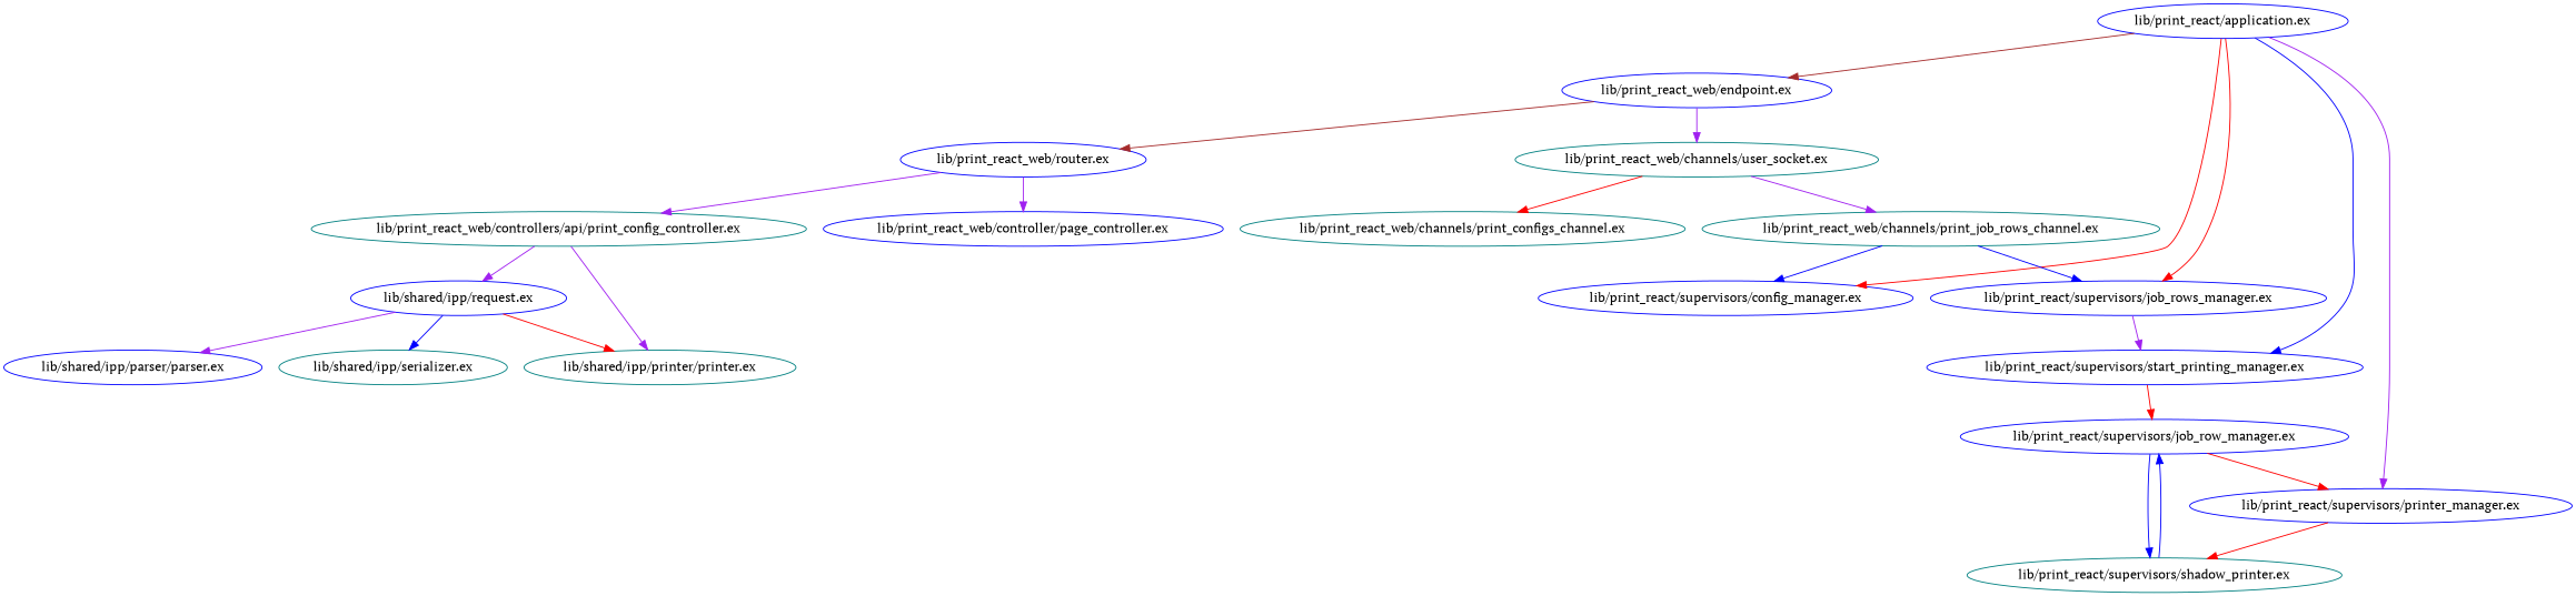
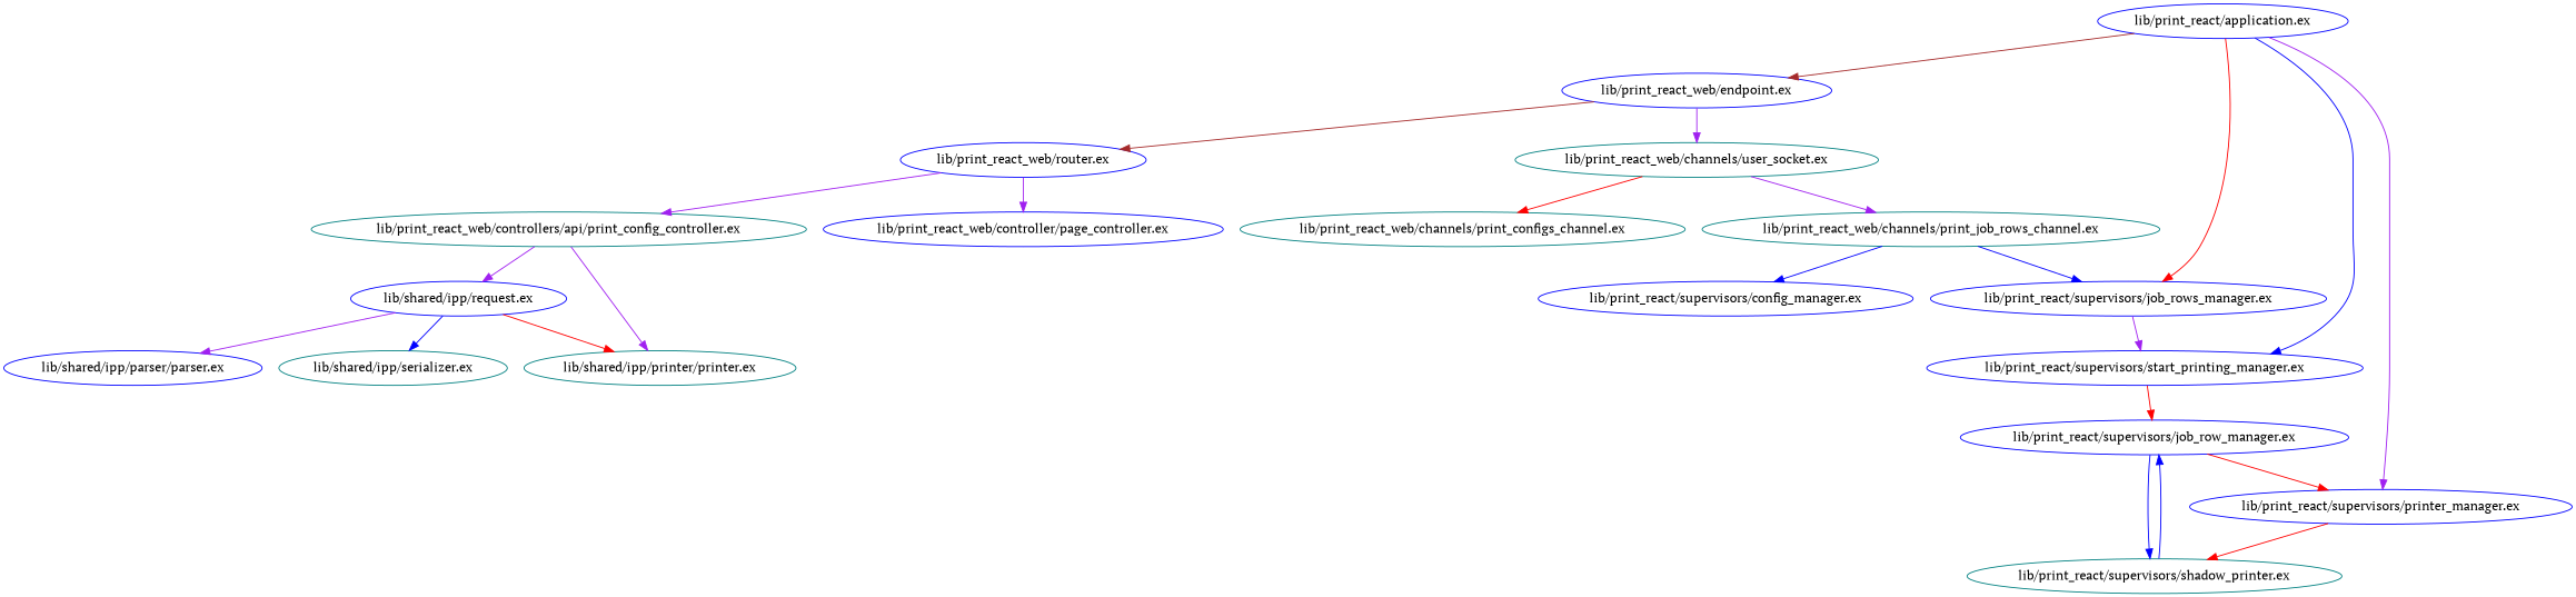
  digraph {
    fontname="PT Serif"
    node [color=blue fontname="PT Serif"]
    edge [color=purple fontname="PT Serif"]
    "lib/print_react/application.ex"
    "lib/print_react/supervisors/config_manager.ex"
    "lib/print_react/supervisors/job_rows_manager.ex"
    "lib/print_react/supervisors/start_printing_manager.ex"
    "lib/print_react/supervisors/printer_manager.ex"
    "lib/print_react_web/endpoint.ex"
    "lib/print_react/supervisors/job_row_manager.ex"
    "lib/print_react/supervisors/shadow_printer.ex" [color=teal]
    "lib/print_react_web/channels/user_socket.ex" [color=teal]
    "lib/print_react_web/router.ex"
    "lib/print_react_web/channels/print_configs_channel.ex" [color=teal]
    "lib/print_react_web/channels/print_job_rows_channel.ex" [color=teal]
    "lib/print_react_web/controllers/api/print_config_controller.ex" [color=teal]
    n14 [label="lib/print_react_web/controller/page_controller.ex"]
    "lib/shared/ipp/printer/printer.ex" [color=teal]
    "lib/shared/ipp/request.ex"
    "lib/shared/ipp/parser/parser.ex"
    "lib/shared/ipp/serializer.ex" [color=teal]
-   "lib/print_react/application.ex" -> "lib/print_react/supervisors/config_manager.ex" [color=red]
    "lib/print_react/application.ex" -> "lib/print_react/supervisors/job_rows_manager.ex" [color=red]
    "lib/print_react/application.ex" -> "lib/print_react/supervisors/start_printing_manager.ex" [color=blue]
    "lib/print_react/application.ex" -> "lib/print_react/supervisors/printer_manager.ex"
    "lib/print_react/application.ex" -> "lib/print_react_web/endpoint.ex" [color=brown]
    "lib/print_react/supervisors/job_rows_manager.ex" -> "lib/print_react/supervisors/start_printing_manager.ex"
    "lib/print_react/supervisors/start_printing_manager.ex" -> "lib/print_react/supervisors/job_row_manager.ex" [color=red]
    "lib/print_react/supervisors/printer_manager.ex" -> "lib/print_react/supervisors/shadow_printer.ex" [color=red]
    "lib/print_react_web/endpoint.ex" -> "lib/print_react_web/channels/user_socket.ex"
    "lib/print_react_web/endpoint.ex" -> "lib/print_react_web/router.ex" [color=brown]
    "lib/print_react/supervisors/job_row_manager.ex" -> "lib/print_react/supervisors/printer_manager.ex" [color=red]
    "lib/print_react/supervisors/job_row_manager.ex" -> "lib/print_react/supervisors/shadow_printer.ex" [color=blue]
    "lib/print_react/supervisors/shadow_printer.ex" -> "lib/print_react/supervisors/job_row_manager.ex" [color=blue]
    "lib/print_react_web/channels/user_socket.ex" -> "lib/print_react_web/channels/print_configs_channel.ex" [color=red]
    "lib/print_react_web/channels/user_socket.ex" -> "lib/print_react_web/channels/print_job_rows_channel.ex"
    "lib/print_react_web/router.ex" -> "lib/print_react_web/controllers/api/print_config_controller.ex"
    "lib/print_react_web/router.ex" -> n14
    "lib/print_react_web/channels/print_job_rows_channel.ex" -> "lib/print_react/supervisors/config_manager.ex" [color=blue]
    "lib/print_react_web/channels/print_job_rows_channel.ex" -> "lib/print_react/supervisors/job_rows_manager.ex" [color=blue]
    "lib/print_react_web/controllers/api/print_config_controller.ex" -> "lib/shared/ipp/printer/printer.ex"
    "lib/print_react_web/controllers/api/print_config_controller.ex" -> "lib/shared/ipp/request.ex"
    "lib/shared/ipp/request.ex" -> "lib/shared/ipp/printer/printer.ex" [color=red]
    "lib/shared/ipp/request.ex" -> "lib/shared/ipp/parser/parser.ex"
    "lib/shared/ipp/request.ex" -> "lib/shared/ipp/serializer.ex" [color=blue]
  }
